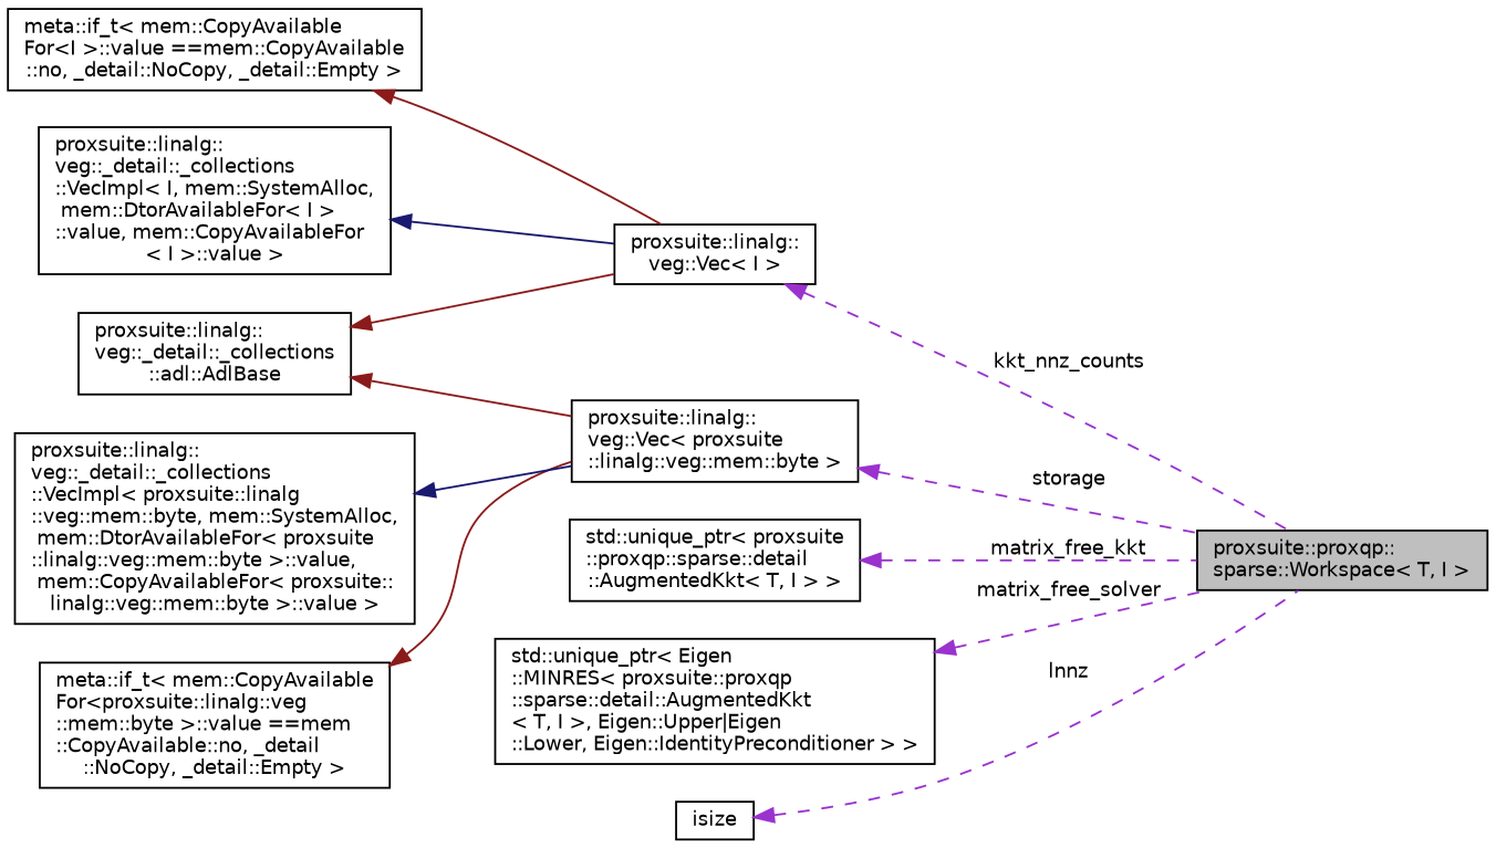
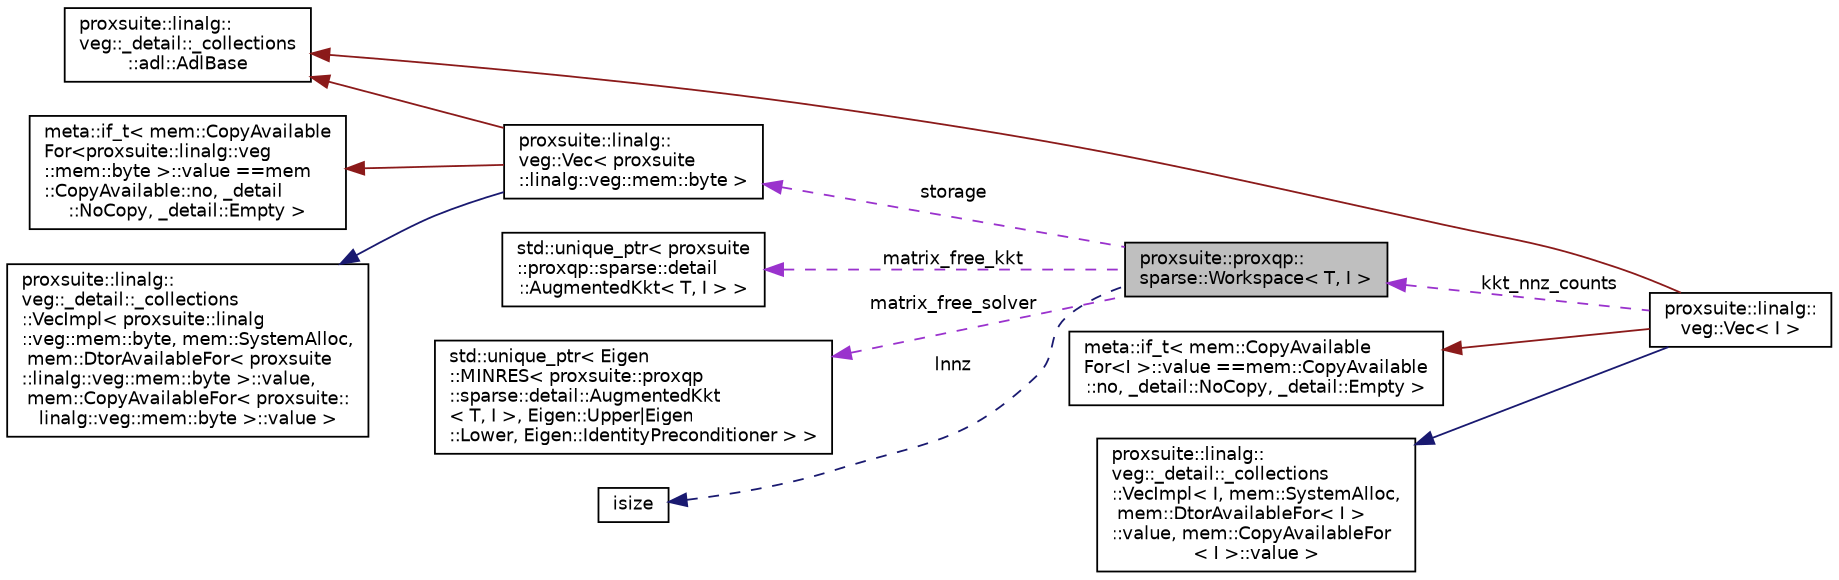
  digraph {
    rankdir=LR
    node [color=black fontname=Helvetica fontsize=10 shape=record]
    edge [color=darkorchid3 dir=back fontname=Helvetica fontsize=10 labelfontname=Helvetica labelfontsize=10 style=solid]
    n1 [fillcolor=grey75 fontcolor=black height=0.2 label="proxsuite::proxqp::\lsparse::Workspace\< T, I \>" style=filled width=0.4]
    n2 [height=0.2 label="proxsuite::linalg::\lveg::Vec\< proxsuite\l::linalg::veg::mem::byte \>" width=0.4]
    n3 [height=0.2 label="proxsuite::linalg::\lveg::_detail::_collections\l::adl::AdlBase" width=0.4]
    n4 [height=0.2 label="proxsuite::linalg::\lveg::Vec\< I \>" width=0.4]
    n5 [height=0.2 label="meta::if_t\< mem::CopyAvailable\lFor\<proxsuite::linalg::veg\l::mem::byte \>::value ==mem\l::CopyAvailable::no, _detail\l::NoCopy, _detail::Empty \>" width=0.4]
    n6 [height=0.2 label="proxsuite::linalg::\lveg::_detail::_collections\l::VecImpl\< proxsuite::linalg\l::veg::mem::byte, mem::SystemAlloc,\l mem::DtorAvailableFor\< proxsuite\l::linalg::veg::mem::byte \>::value,\l mem::CopyAvailableFor\< proxsuite::\llinalg::veg::mem::byte \>::value \>" width=0.4]
    n7 [height=0.2 label="meta::if_t\< mem::CopyAvailable\lFor\<I \>::value ==mem::CopyAvailable\l::no, _detail::NoCopy, _detail::Empty \>" width=0.4]
    n8 [height=0.2 label="proxsuite::linalg::\lveg::_detail::_collections\l::VecImpl\< I, mem::SystemAlloc,\l mem::DtorAvailableFor\< I \>\l::value, mem::CopyAvailableFor\l\< I \>::value \>" width=0.4]
    n9 [height=0.2 label="std::unique_ptr\< proxsuite\l::proxqp::sparse::detail\l::AugmentedKkt\< T, I \> \>" width=0.4]
    n10 [height=0.2 label="std::unique_ptr\< Eigen\l::MINRES\< proxsuite::proxqp\l::sparse::detail::AugmentedKkt\l\< T, I \>, Eigen::Upper\|Eigen\l::Lower, Eigen::IdentityPreconditioner \> \>" width=0.4]
    n11 [height=0.2 label=isize width=0.4]
    n2 -> n1 [label=" storage" style=dashed]
    n3 -> n2 [color=firebrick4]
    n3 -> n4 [color=firebrick4]
-   n4 -> n1 [label=" kkt_nnz_counts" style=dashed]
+   n1 -> n4 [label=" kkt_nnz_counts" style=dashed]
    n5 -> n2 [color=firebrick4]
    n6 -> n2 [color=midnightblue]
    n7 -> n4 [color=firebrick4]
    n8 -> n4 [color=midnightblue]
    n9 -> n1 [label=" matrix_free_kkt" style=dashed]
    n10 -> n1 [label=" matrix_free_solver" style=dashed]
-   n11 -> n1 [label=" lnnz" style=dashed]
+   n11 -> n1 [color=midnightblue label=" lnnz" style=dashed]
  }
